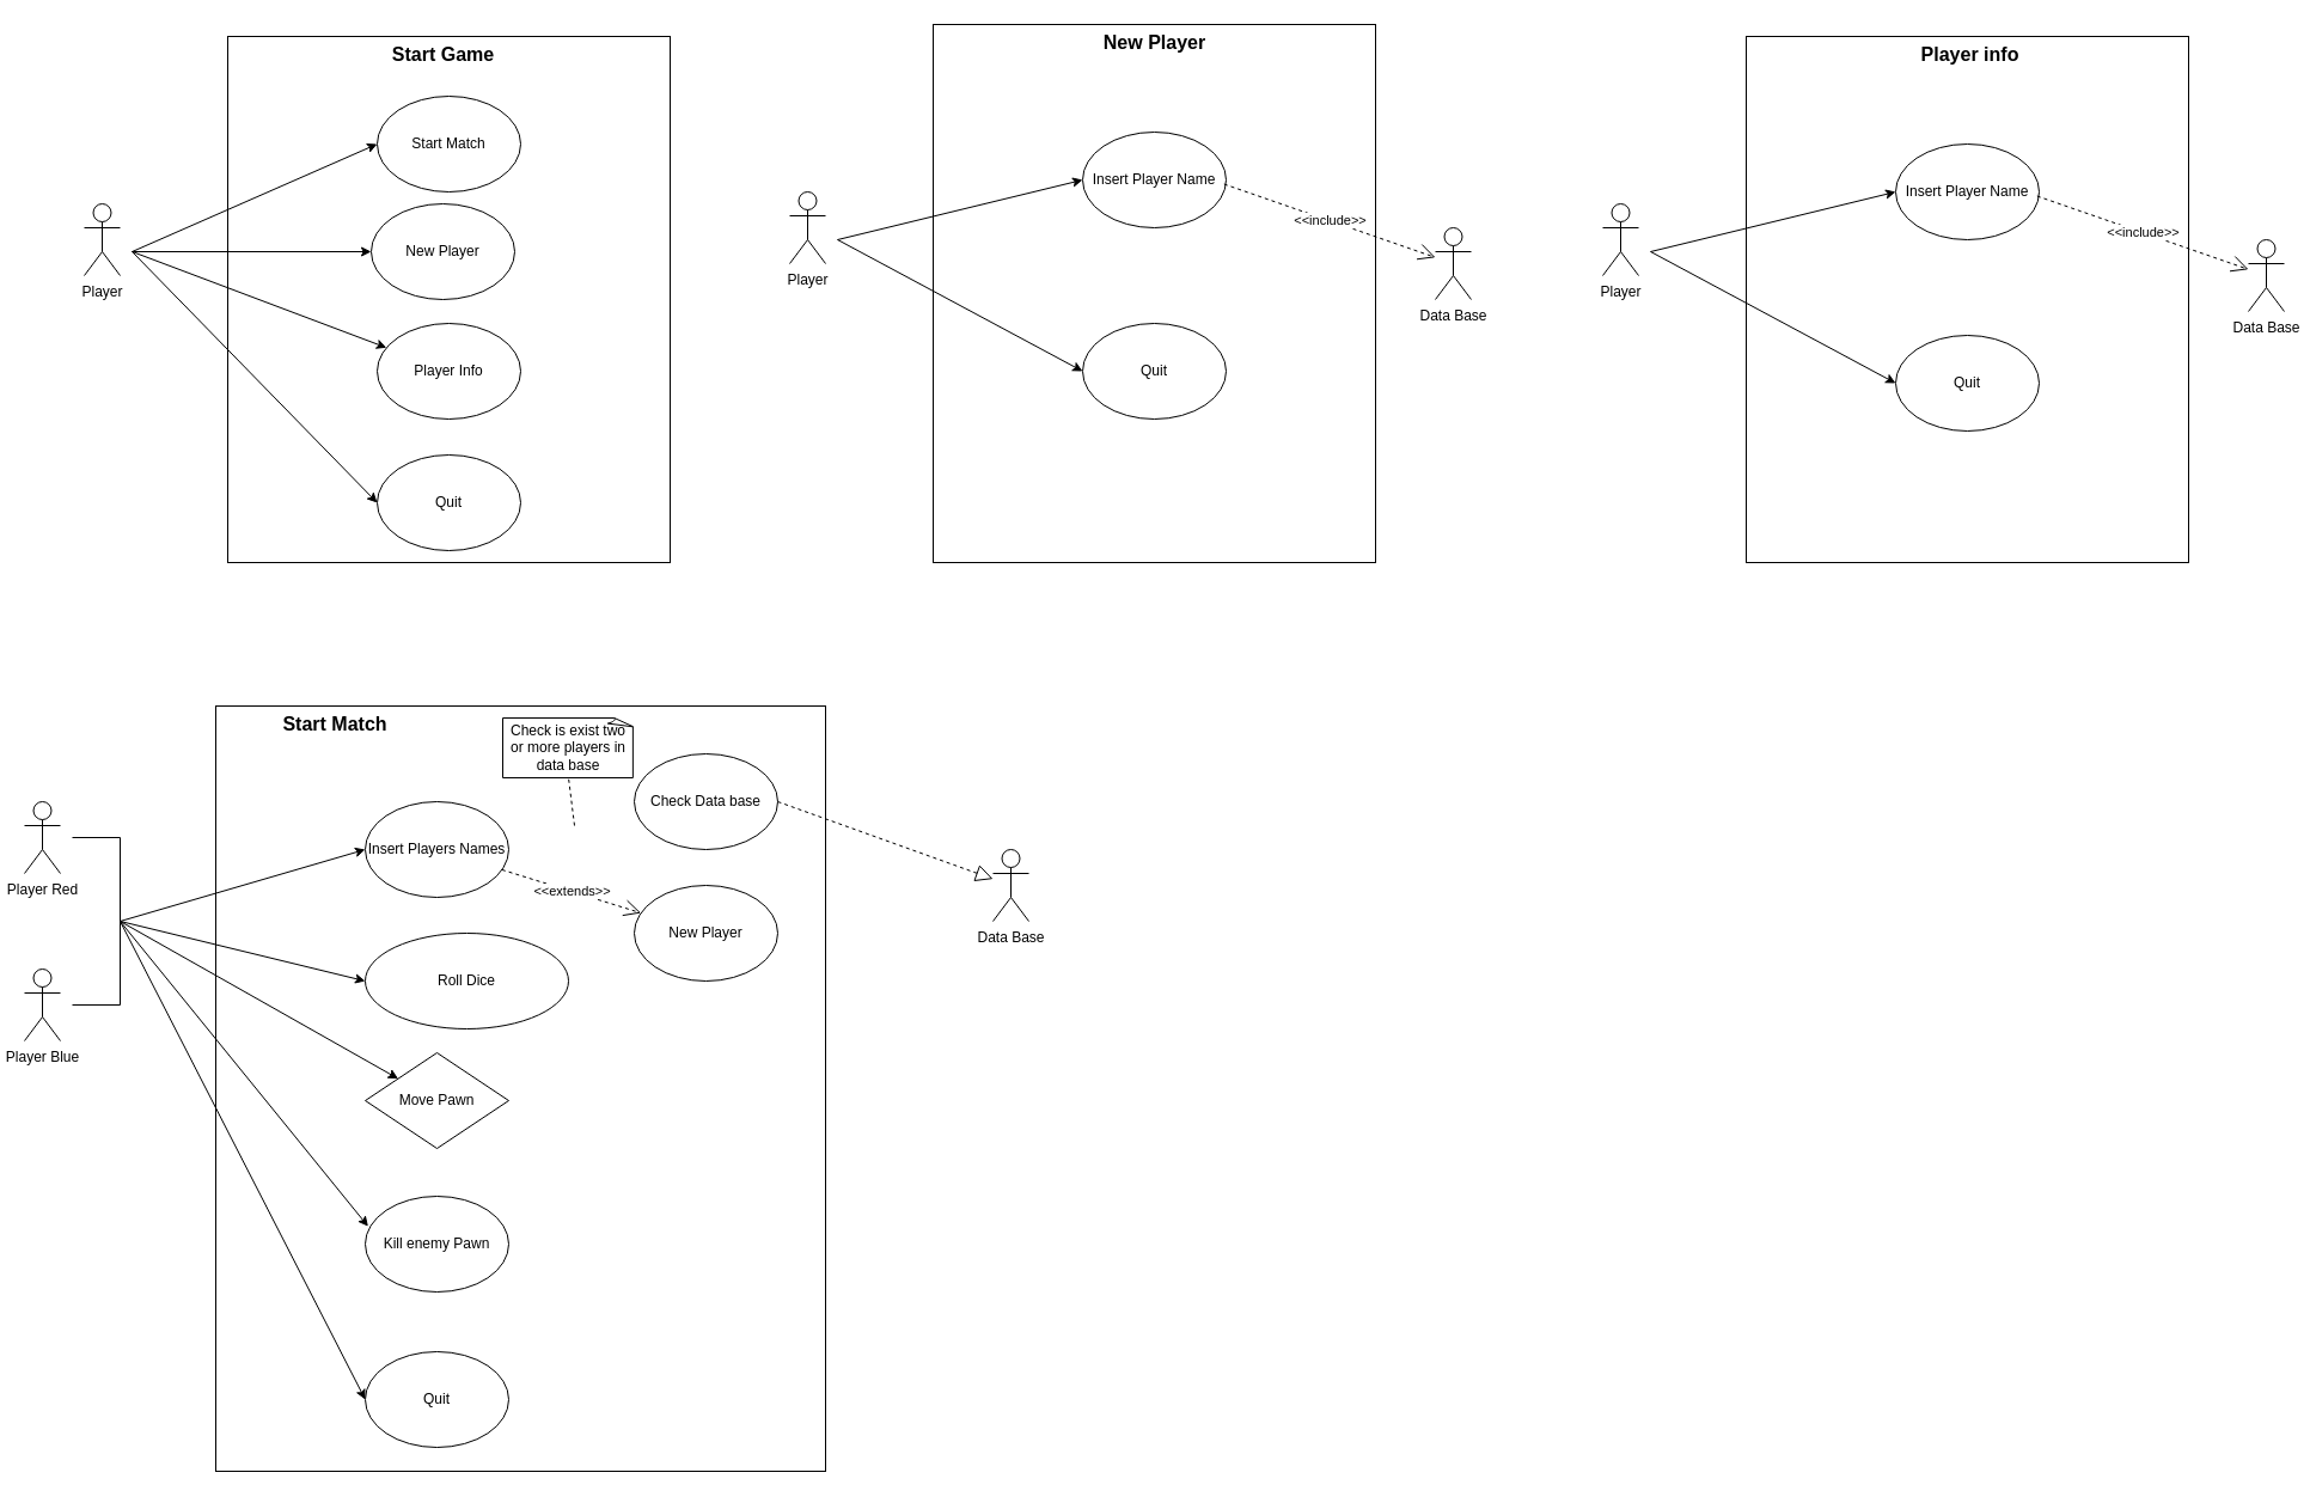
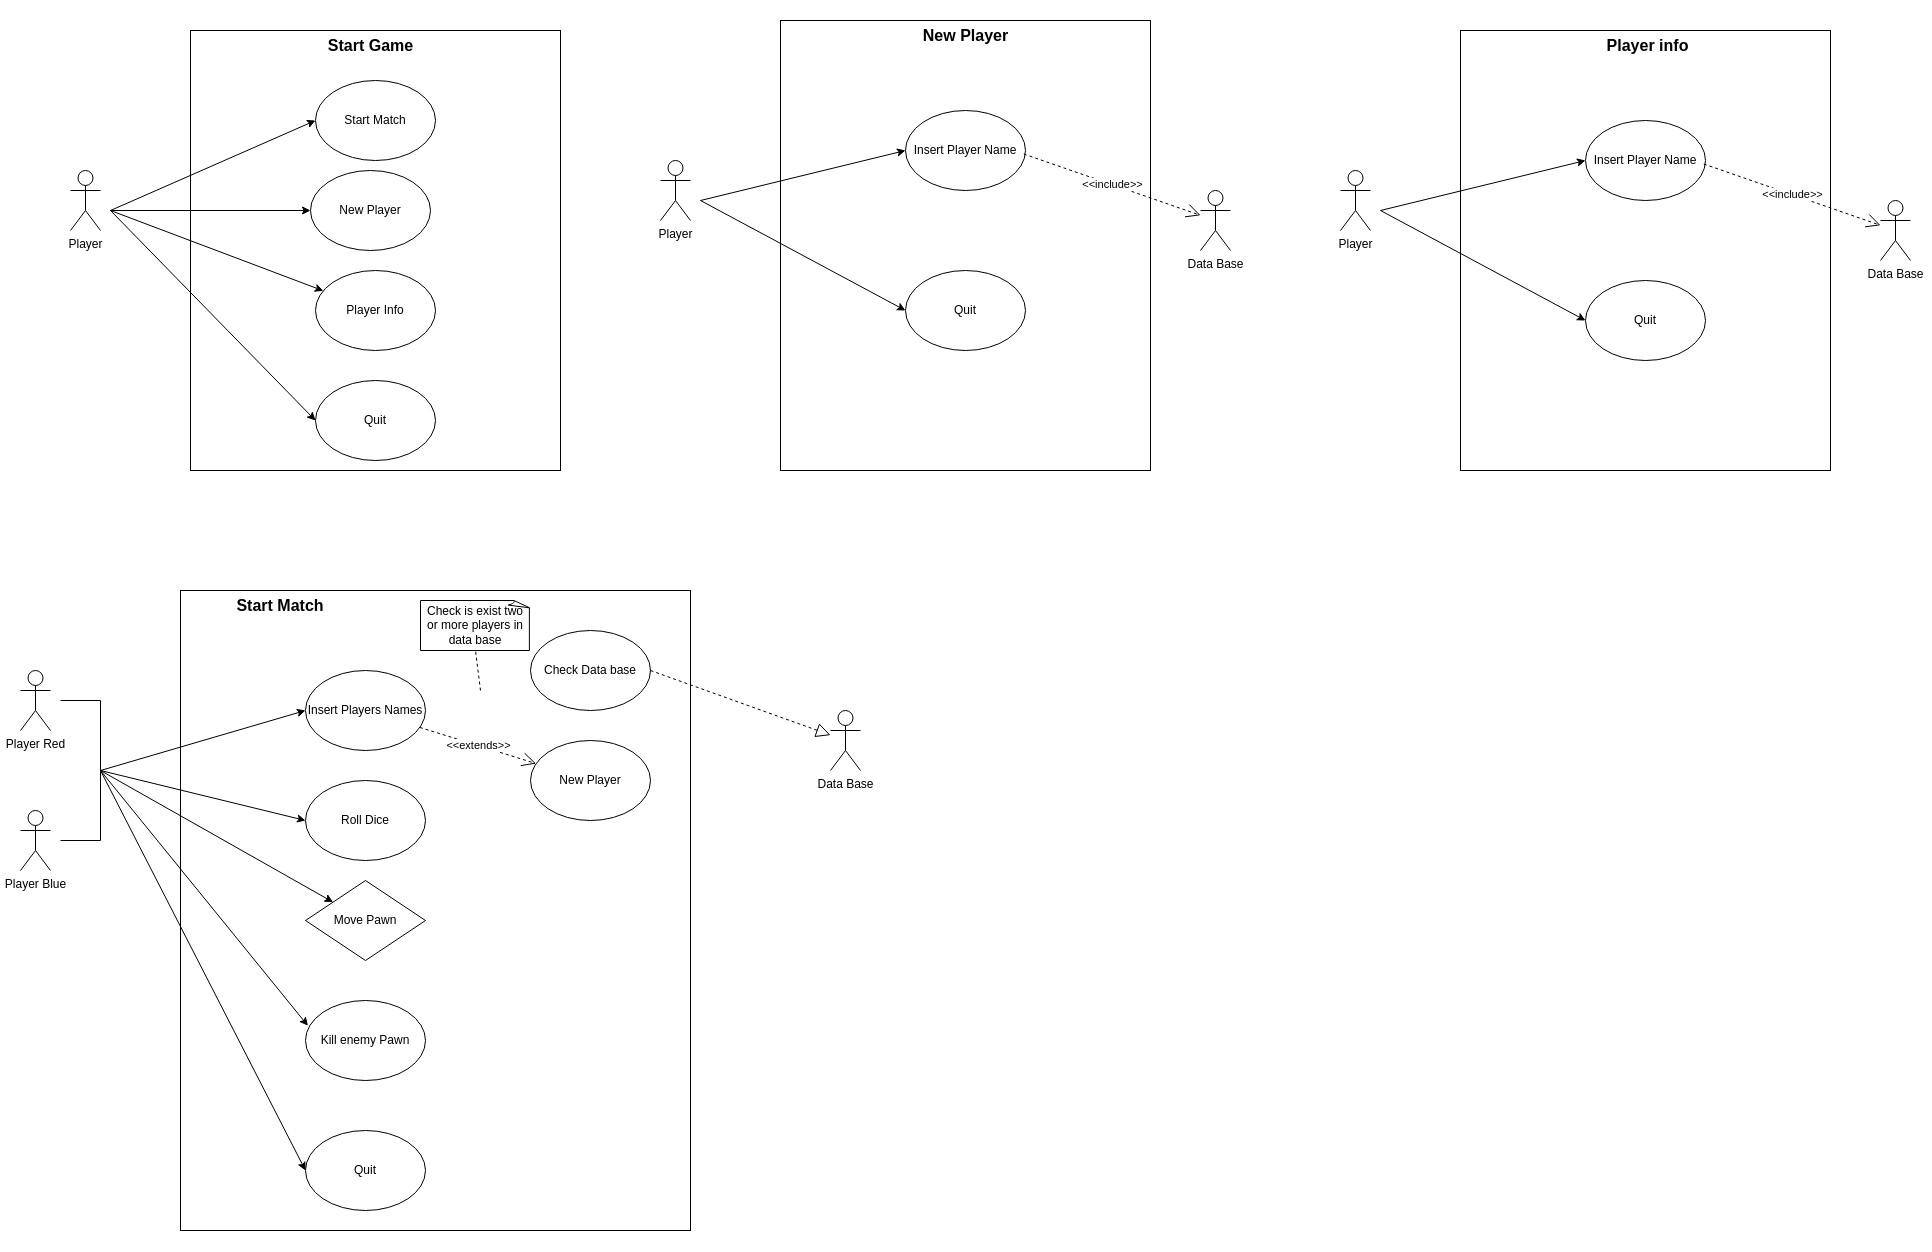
  <mxCell id="0" />
  <mxCell id="1" parent="0" />
  <mxCell id="2" value="Player" style="shape=umlActor;verticalLabelPosition=bottom;verticalAlign=top;html=1;outlineConnect=0;" vertex="1" parent="1"><mxGeometry x="70" y="170" width="30" height="60" as="geometry" /></mxCell>
  <mxCell id="3" value="" style="rounded=0;whiteSpace=wrap;html=1;" vertex="1" parent="1"><mxGeometry x="190" y="30" width="370" height="440" as="geometry" /></mxCell>
  <mxCell id="4" value="Start Game" style="text;html=1;strokeColor=none;fillColor=none;align=center;verticalAlign=middle;whiteSpace=wrap;rounded=0;fontSize=16;fontStyle=1" vertex="1" parent="1"><mxGeometry x="322.5" y="30" width="95" height="30" as="geometry" /></mxCell>
  <mxCell id="5" value="New Player" style="ellipse;whiteSpace=wrap;html=1;" vertex="1" parent="1"><mxGeometry x="310" y="170" width="120" height="80" as="geometry" /></mxCell>
  <mxCell id="6" value="Start Match" style="ellipse;whiteSpace=wrap;html=1;" vertex="1" parent="1"><mxGeometry x="315" y="80" width="120" height="80" as="geometry" /></mxCell>
  <mxCell id="7" value="Quit" style="ellipse;whiteSpace=wrap;html=1;" vertex="1" parent="1"><mxGeometry x="315" y="380" width="120" height="80" as="geometry" /></mxCell>
  <mxCell id="8" value="" style="endArrow=classic;html=1;rounded=0;entryX=0;entryY=0.5;entryDx=0;entryDy=0;" edge="1" parent="1" target="5"><mxGeometry width="50" height="50" relative="1" as="geometry"><mxPoint x="110" y="210" as="sourcePoint" /><mxPoint x="210" y="200" as="targetPoint" /></mxGeometry></mxCell>
  <mxCell id="9" value="" style="endArrow=classic;html=1;rounded=0;entryX=0;entryY=0.5;entryDx=0;entryDy=0;" edge="1" parent="1" target="6"><mxGeometry width="50" height="50" relative="1" as="geometry"><mxPoint x="110" y="210" as="sourcePoint" /><mxPoint x="280" y="240" as="targetPoint" /></mxGeometry></mxCell>
  <mxCell id="10" value="" style="endArrow=classic;html=1;rounded=0;entryX=0;entryY=0.5;entryDx=0;entryDy=0;" edge="1" parent="1" target="7"><mxGeometry width="50" height="50" relative="1" as="geometry"><mxPoint x="110" y="210" as="sourcePoint" /><mxPoint x="280" y="240" as="targetPoint" /></mxGeometry></mxCell>
  <mxCell id="11" value="Player" style="shape=umlActor;verticalLabelPosition=bottom;verticalAlign=top;html=1;outlineConnect=0;" vertex="1" parent="1"><mxGeometry x="660" y="160" width="30" height="60" as="geometry" /></mxCell>
  <mxCell id="12" value="" style="rounded=0;whiteSpace=wrap;html=1;" vertex="1" parent="1"><mxGeometry x="780" y="20" width="370" height="450" as="geometry" /></mxCell>
  <mxCell id="13" value="New Player" style="text;html=1;strokeColor=none;fillColor=none;align=center;verticalAlign=middle;whiteSpace=wrap;rounded=0;fontSize=16;fontStyle=1" vertex="1" parent="1"><mxGeometry x="917.5" y="20" width="95" height="30" as="geometry" /></mxCell>
  <mxCell id="14" value="Insert Player Name" style="ellipse;whiteSpace=wrap;html=1;" vertex="1" parent="1"><mxGeometry x="905" y="110" width="120" height="80" as="geometry" /></mxCell>
  <mxCell id="15" value="Quit" style="ellipse;whiteSpace=wrap;html=1;" vertex="1" parent="1"><mxGeometry x="905" y="270" width="120" height="80" as="geometry" /></mxCell>
  <mxCell id="16" value="" style="endArrow=classic;html=1;rounded=0;entryX=0;entryY=0.5;entryDx=0;entryDy=0;" edge="1" parent="1" target="14"><mxGeometry width="50" height="50" relative="1" as="geometry"><mxPoint x="700" y="200" as="sourcePoint" /><mxPoint x="800" y="190" as="targetPoint" /></mxGeometry></mxCell>
  <mxCell id="17" value="" style="endArrow=classic;html=1;rounded=0;entryX=0;entryY=0.5;entryDx=0;entryDy=0;" edge="1" parent="1" target="15"><mxGeometry width="50" height="50" relative="1" as="geometry"><mxPoint x="700" y="200" as="sourcePoint" /><mxPoint x="870" y="230" as="targetPoint" /></mxGeometry></mxCell>
  <mxCell id="18" value="Data Base" style="shape=umlActor;verticalLabelPosition=bottom;verticalAlign=top;html=1;outlineConnect=0;" vertex="1" parent="1"><mxGeometry x="1200" y="190" width="30" height="60" as="geometry" /></mxCell>
  <mxCell id="19" value="Player Blue" style="shape=umlActor;verticalLabelPosition=bottom;verticalAlign=top;html=1;outlineConnect=0;" vertex="1" parent="1"><mxGeometry x="20" y="810" width="30" height="60" as="geometry" /></mxCell>
  <mxCell id="20" value="" style="rounded=0;whiteSpace=wrap;html=1;" vertex="1" parent="1"><mxGeometry x="180" y="590" width="510" height="640" as="geometry" /></mxCell>
  <mxCell id="21" value="Start Match" style="text;html=1;strokeColor=none;fillColor=none;align=center;verticalAlign=middle;whiteSpace=wrap;rounded=0;fontStyle=1;fontSize=16;" vertex="1" parent="1"><mxGeometry x="230" y="590" width="100" height="30" as="geometry" /></mxCell>
  <mxCell id="22" value="Insert Players Names" style="ellipse;whiteSpace=wrap;html=1;" vertex="1" parent="1"><mxGeometry x="305" y="670" width="120" height="80" as="geometry" /></mxCell>
  <mxCell id="23" value="Quit" style="ellipse;whiteSpace=wrap;html=1;" vertex="1" parent="1"><mxGeometry x="305" y="1130" width="120" height="80" as="geometry" /></mxCell>
  <mxCell id="24" value="" style="endArrow=classic;html=1;rounded=0;entryX=0;entryY=0.5;entryDx=0;entryDy=0;" edge="1" parent="1" target="22"><mxGeometry width="50" height="50" relative="1" as="geometry"><mxPoint x="100" y="770" as="sourcePoint" /><mxPoint x="200" y="760" as="targetPoint" /></mxGeometry></mxCell>
  <mxCell id="25" value="" style="endArrow=classic;html=1;rounded=0;entryX=0;entryY=0.5;entryDx=0;entryDy=0;" edge="1" parent="1" target="23"><mxGeometry width="50" height="50" relative="1" as="geometry"><mxPoint x="100" y="770" as="sourcePoint" /><mxPoint x="270" y="800" as="targetPoint" /></mxGeometry></mxCell>
  <mxCell id="26" value="Check Data base" style="ellipse;whiteSpace=wrap;html=1;" vertex="1" parent="1"><mxGeometry x="530" y="630" width="120" height="80" as="geometry" /></mxCell>
  <mxCell id="27" value="&amp;lt;&amp;lt;include&amp;gt;&amp;gt;" style="endArrow=open;endSize=12;dashed=1;html=1;rounded=0;exitX=0.986;exitY=0.544;exitDx=0;exitDy=0;exitPerimeter=0;" edge="1" parent="1" source="14" target="18"><mxGeometry width="160" relative="1" as="geometry"><mxPoint x="1070" y="170" as="sourcePoint" /><mxPoint x="1230" y="170" as="targetPoint" /></mxGeometry></mxCell>
  <mxCell id="28" value="New Player" style="ellipse;whiteSpace=wrap;html=1;" vertex="1" parent="1"><mxGeometry x="530" y="740" width="120" height="80" as="geometry" /></mxCell>
  <mxCell id="29" value="&amp;lt;&amp;lt;extends&amp;gt;&amp;gt;" style="endArrow=open;endSize=12;dashed=1;html=1;rounded=0;" edge="1" parent="1" source="22" target="28"><mxGeometry width="160" relative="1" as="geometry"><mxPoint x="430" y="740" as="sourcePoint" /><mxPoint x="590" y="740" as="targetPoint" /></mxGeometry></mxCell>
  <mxCell id="30" value="" style="endArrow=block;dashed=1;endFill=0;endSize=12;html=1;rounded=0;exitX=1;exitY=0.5;exitDx=0;exitDy=0;" edge="1" parent="1" source="26" target="33"><mxGeometry width="160" relative="1" as="geometry"><mxPoint x="720" y="640" as="sourcePoint" /><mxPoint x="910" y="550" as="targetPoint" /></mxGeometry></mxCell>
- <mxCell id="31" value="Roll Dice" style="ellipse;whiteSpace=wrap;html=1;" vertex="1" parent="1"><mxGeometry x="305" y="780" width="170" height="80" as="geometry" /></mxCell>
+ <mxCell id="31" value="Roll Dice" style="ellipse;whiteSpace=wrap;html=1;" vertex="1" parent="1"><mxGeometry x="305" y="780" width="120" height="80" as="geometry" /></mxCell>
  <mxCell id="32" value="" style="endArrow=classic;html=1;rounded=0;entryX=0;entryY=0.5;entryDx=0;entryDy=0;" edge="1" parent="1" target="31"><mxGeometry width="50" height="50" relative="1" as="geometry"><mxPoint x="100" y="770" as="sourcePoint" /><mxPoint x="220" y="780" as="targetPoint" /></mxGeometry></mxCell>
  <mxCell id="33" value="Data Base" style="shape=umlActor;verticalLabelPosition=bottom;verticalAlign=top;html=1;outlineConnect=0;" vertex="1" parent="1"><mxGeometry x="830" y="710" width="30" height="60" as="geometry" /></mxCell>
  <mxCell id="34" value="Move Pawn" style="rhombus;whiteSpace=wrap;html=1;" vertex="1" parent="1"><mxGeometry x="305" y="880" width="120" height="80" as="geometry" /></mxCell>
  <mxCell id="35" value="Kill enemy Pawn" style="ellipse;whiteSpace=wrap;html=1;" vertex="1" parent="1"><mxGeometry x="305" y="1000" width="120" height="80" as="geometry" /></mxCell>
  <mxCell id="36" value="" style="endArrow=classic;html=1;rounded=0;" edge="1" parent="1" target="34"><mxGeometry width="50" height="50" relative="1" as="geometry"><mxPoint x="100" y="770" as="sourcePoint" /><mxPoint x="250" y="840" as="targetPoint" /></mxGeometry></mxCell>
  <mxCell id="37" value="" style="endArrow=classic;html=1;rounded=0;entryX=0.02;entryY=0.315;entryDx=0;entryDy=0;entryPerimeter=0;" edge="1" parent="1" target="35"><mxGeometry width="50" height="50" relative="1" as="geometry"><mxPoint x="100" y="770" as="sourcePoint" /><mxPoint x="90" y="920" as="targetPoint" /></mxGeometry></mxCell>
  <mxCell id="38" value="Player Info" style="ellipse;whiteSpace=wrap;html=1;" vertex="1" parent="1"><mxGeometry x="315" y="270" width="120" height="80" as="geometry" /></mxCell>
  <mxCell id="39" value="" style="endArrow=classic;html=1;rounded=0;" edge="1" parent="1" target="38"><mxGeometry width="50" height="50" relative="1" as="geometry"><mxPoint x="110" y="210" as="sourcePoint" /><mxPoint x="250" y="260" as="targetPoint" /></mxGeometry></mxCell>
  <mxCell id="40" value="Player Red" style="shape=umlActor;verticalLabelPosition=bottom;verticalAlign=top;html=1;outlineConnect=0;" vertex="1" parent="1"><mxGeometry x="20" y="670" width="30" height="60" as="geometry" /></mxCell>
  <mxCell id="41" value="" style="endArrow=none;html=1;rounded=0;" edge="1" parent="1"><mxGeometry width="50" height="50" relative="1" as="geometry"><mxPoint x="100" y="840" as="sourcePoint" /><mxPoint x="100" y="700" as="targetPoint" /></mxGeometry></mxCell>
  <mxCell id="42" value="" style="endArrow=none;html=1;rounded=0;" edge="1" parent="1"><mxGeometry width="50" height="50" relative="1" as="geometry"><mxPoint x="60" y="700" as="sourcePoint" /><mxPoint x="100" y="700" as="targetPoint" /></mxGeometry></mxCell>
  <mxCell id="43" value="" style="endArrow=none;html=1;rounded=0;" edge="1" parent="1"><mxGeometry width="50" height="50" relative="1" as="geometry"><mxPoint x="60" y="840" as="sourcePoint" /><mxPoint x="100" y="840" as="targetPoint" /></mxGeometry></mxCell>
  <mxCell id="44" value="Player" style="shape=umlActor;verticalLabelPosition=bottom;verticalAlign=top;html=1;outlineConnect=0;" vertex="1" parent="1"><mxGeometry x="1340" y="170" width="30" height="60" as="geometry" /></mxCell>
  <mxCell id="45" value="" style="rounded=0;whiteSpace=wrap;html=1;" vertex="1" parent="1"><mxGeometry x="1460" y="30" width="370" height="440" as="geometry" /></mxCell>
  <mxCell id="46" value="Player info" style="text;html=1;strokeColor=none;fillColor=none;align=center;verticalAlign=middle;whiteSpace=wrap;rounded=0;fontSize=16;fontStyle=1" vertex="1" parent="1"><mxGeometry x="1605" y="30" width="85" height="30" as="geometry" /></mxCell>
  <mxCell id="47" value="Insert Player Name" style="ellipse;whiteSpace=wrap;html=1;" vertex="1" parent="1"><mxGeometry x="1585" y="120" width="120" height="80" as="geometry" /></mxCell>
  <mxCell id="48" value="Quit" style="ellipse;whiteSpace=wrap;html=1;" vertex="1" parent="1"><mxGeometry x="1585" y="280" width="120" height="80" as="geometry" /></mxCell>
  <mxCell id="49" value="" style="endArrow=classic;html=1;rounded=0;entryX=0;entryY=0.5;entryDx=0;entryDy=0;" edge="1" parent="1" target="47"><mxGeometry width="50" height="50" relative="1" as="geometry"><mxPoint x="1380" y="210" as="sourcePoint" /><mxPoint x="1480" y="200" as="targetPoint" /></mxGeometry></mxCell>
  <mxCell id="50" value="" style="endArrow=classic;html=1;rounded=0;entryX=0;entryY=0.5;entryDx=0;entryDy=0;" edge="1" parent="1" target="48"><mxGeometry width="50" height="50" relative="1" as="geometry"><mxPoint x="1380" y="210" as="sourcePoint" /><mxPoint x="1550" y="240" as="targetPoint" /></mxGeometry></mxCell>
  <mxCell id="51" value="Data Base" style="shape=umlActor;verticalLabelPosition=bottom;verticalAlign=top;html=1;outlineConnect=0;" vertex="1" parent="1"><mxGeometry x="1880" y="200" width="30" height="60" as="geometry" /></mxCell>
  <mxCell id="52" value="&amp;lt;&amp;lt;include&amp;gt;&amp;gt;" style="endArrow=open;endSize=12;dashed=1;html=1;rounded=0;exitX=0.986;exitY=0.544;exitDx=0;exitDy=0;exitPerimeter=0;" edge="1" parent="1" source="47" target="51"><mxGeometry width="160" relative="1" as="geometry"><mxPoint x="1750" y="180" as="sourcePoint" /><mxPoint x="1910" y="180" as="targetPoint" /></mxGeometry></mxCell>
  <mxCell id="53" value="Check is exist two or more players in data base" style="whiteSpace=wrap;html=1;shape=mxgraph.basic.document" vertex="1" parent="1"><mxGeometry x="420" y="600" width="110" height="50" as="geometry" /></mxCell>
  <mxCell id="54" value="" style="endArrow=none;dashed=1;html=1;rounded=0;entryX=0.5;entryY=1;entryDx=0;entryDy=0;entryPerimeter=0;" edge="1" parent="1" target="53"><mxGeometry width="50" height="50" relative="1" as="geometry"><mxPoint x="480" y="690" as="sourcePoint" /><mxPoint x="470" y="660" as="targetPoint" /></mxGeometry></mxCell>
